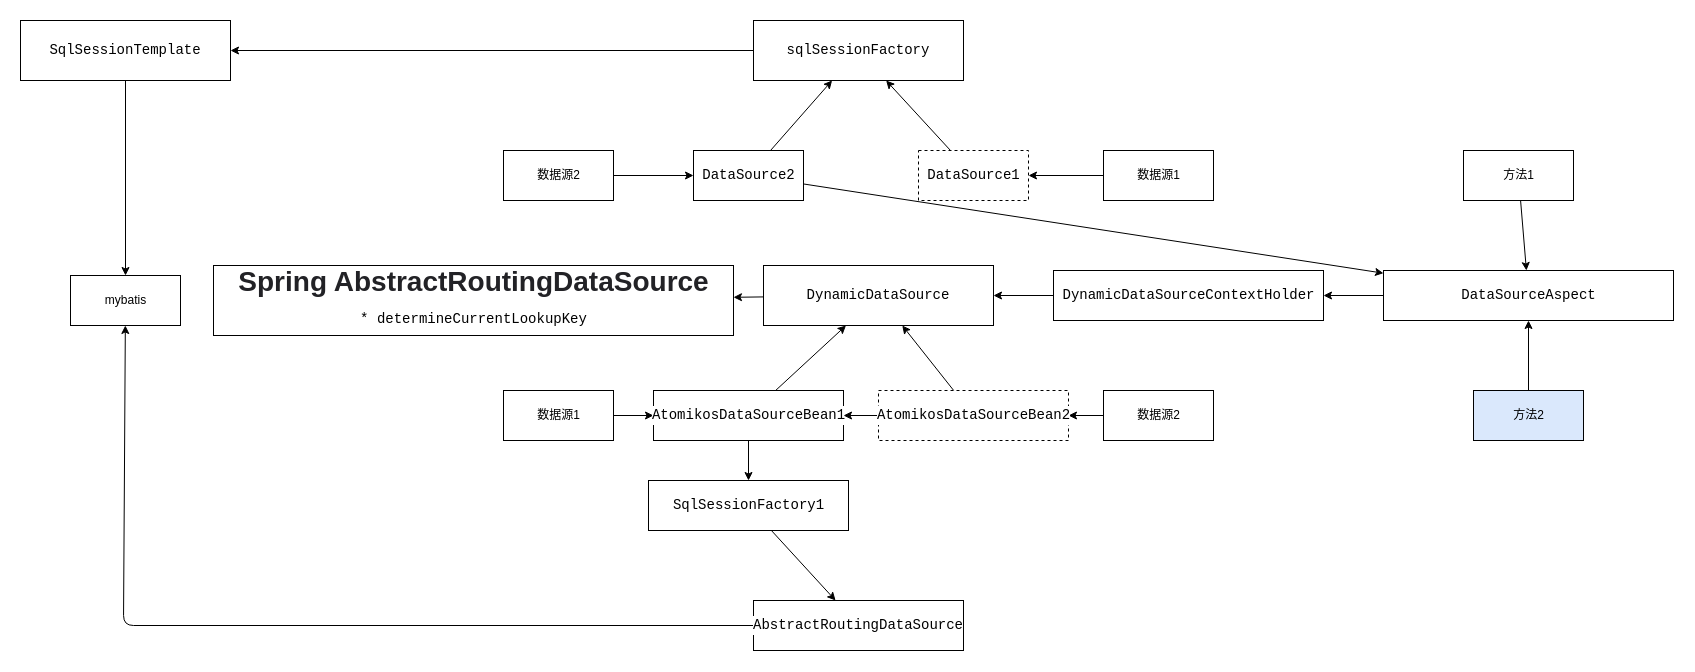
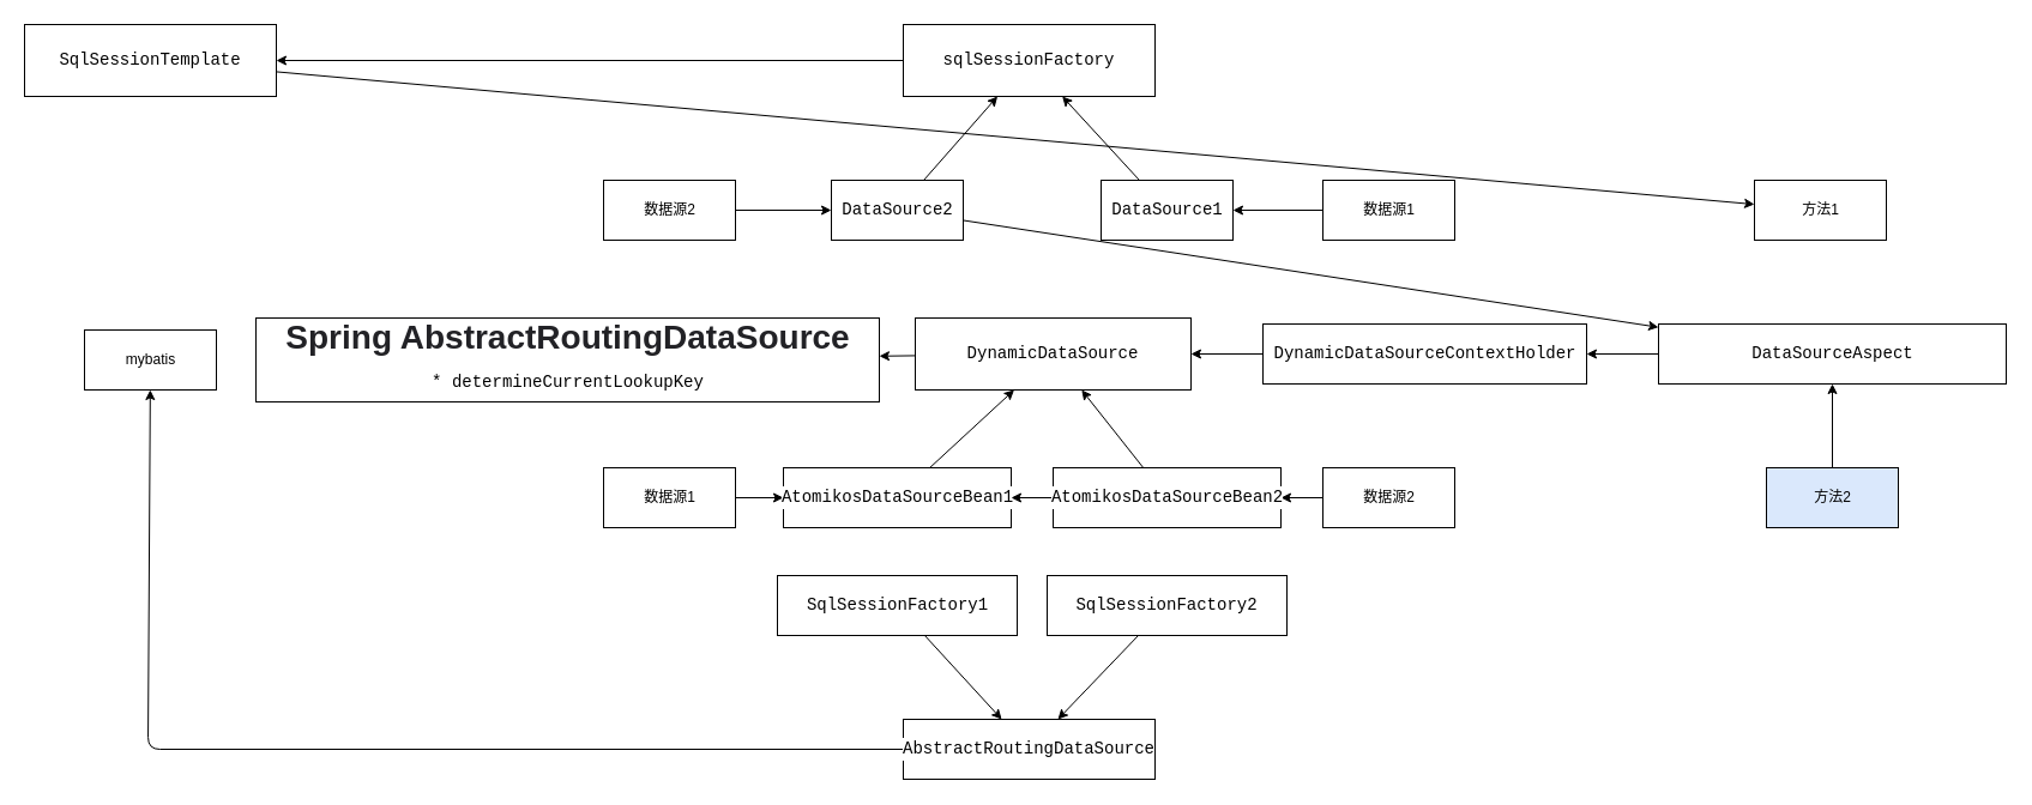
  <mxCell id="0" />
  <mxCell id="1" parent="0" />
  <mxCell id="2" value="" style="edgeStyle=none;html=1;" parent="1" source="3" target="7" edge="1"><mxGeometry relative="1" as="geometry" /></mxCell>
  <mxCell id="3" value="数据源1" style="html=1;" parent="1" vertex="1"><mxGeometry x="1103" y="150" width="110" height="50" as="geometry" /></mxCell>
  <mxCell id="4" value="" style="edgeStyle=none;html=1;" parent="1" source="5" target="10" edge="1"><mxGeometry relative="1" as="geometry" /></mxCell>
  <mxCell id="5" value="数据源2" style="html=1;" parent="1" vertex="1"><mxGeometry x="503" y="150" width="110" height="50" as="geometry" /></mxCell>
  <mxCell id="6" style="edgeStyle=none;html=1;" parent="1" source="7" target="33" edge="1"><mxGeometry relative="1" as="geometry" /></mxCell>
- <mxCell id="7" value="&lt;div style=&quot;background-color: rgb(255, 255, 255); font-family: Consolas, &amp;quot;Courier New&amp;quot;, monospace; font-size: 14px; line-height: 19px;&quot;&gt;DataSource1&lt;/div&gt;" style="html=1;dashed=1;" parent="1" vertex="1"><mxGeometry x="918" y="150" width="110" height="50" as="geometry" /></mxCell>
+ <mxCell id="7" value="&lt;div style=&quot;background-color: rgb(255, 255, 255); font-family: Consolas, &amp;quot;Courier New&amp;quot;, monospace; font-size: 14px; line-height: 19px;&quot;&gt;DataSource1&lt;/div&gt;" style="html=1;" parent="1" vertex="1"><mxGeometry x="918" y="150" width="110" height="50" as="geometry" /></mxCell>
  <mxCell id="8" style="edgeStyle=none;html=1;" parent="1" source="10" target="19" edge="1"><mxGeometry relative="1" as="geometry"><mxPoint x="1149.25" y="280" as="targetPoint" /></mxGeometry></mxCell>
  <mxCell id="9" style="edgeStyle=none;html=1;" parent="1" source="10" target="33" edge="1"><mxGeometry relative="1" as="geometry" /></mxCell>
  <mxCell id="10" value="&lt;div style=&quot;background-color: rgb(255, 255, 255); font-family: Consolas, &amp;quot;Courier New&amp;quot;, monospace; font-size: 14px; line-height: 19px;&quot;&gt;DataSource2&lt;/div&gt;" style="html=1;" parent="1" vertex="1"><mxGeometry x="693" y="150" width="110" height="50" as="geometry" /></mxCell>
  <mxCell id="11" value="" style="edgeStyle=none;html=1;" parent="1" source="12" target="31" edge="1"><mxGeometry relative="1" as="geometry"><mxPoint x="1229.25" y="280" as="targetPoint" /></mxGeometry></mxCell>
  <mxCell id="12" value="&lt;div style=&quot;background-color: rgb(255, 255, 255); font-family: Consolas, &amp;quot;Courier New&amp;quot;, monospace; font-size: 14px; line-height: 19px;&quot;&gt;&lt;div style=&quot;line-height: 19px;&quot;&gt;DynamicDataSourceContextHolder&lt;/div&gt;&lt;/div&gt;" style="html=1;" parent="1" vertex="1"><mxGeometry x="1053" y="270" width="270" height="50" as="geometry" /></mxCell>
  <mxCell id="13" value="&lt;div style=&quot;background-color: rgb(255, 255, 255); font-family: Consolas, &amp;quot;Courier New&amp;quot;, monospace; font-size: 14px; line-height: 19px;&quot;&gt;&lt;h1 style=&quot;box-sizing: border-box; outline: 0px; margin: 0px; padding: 0px; font-family: &amp;quot;PingFang SC&amp;quot;, &amp;quot;Microsoft YaHei&amp;quot;, SimHei, Arial, SimSun; font-size: 28px; overflow-wrap: break-word; color: rgb(34, 34, 38); word-break: break-all; font-variant-ligatures: common-ligatures; text-align: start;&quot; id=&quot;articleContentId&quot; class=&quot;title-article&quot;&gt;Spring AbstractRoutingDataSource&lt;br&gt;&lt;br&gt;&lt;/h1&gt;&lt;div&gt;* determineCurrentLookupKey&lt;/div&gt;&lt;/div&gt;" style="html=1;" parent="1" vertex="1"><mxGeometry x="213" y="265" width="520" height="70" as="geometry" /></mxCell>
- <mxCell id="14" value="" style="edgeStyle=none;html=1;" parent="1" source="15" target="19" edge="1"><mxGeometry relative="1" as="geometry" /></mxCell>
  <mxCell id="15" value="方法1" style="html=1;" parent="1" vertex="1"><mxGeometry x="1463" y="150" width="110" height="50" as="geometry" /></mxCell>
  <mxCell id="16" value="" style="edgeStyle=none;html=1;" parent="1" source="17" target="19" edge="1"><mxGeometry relative="1" as="geometry" /></mxCell>
  <mxCell id="17" value="方法2" style="html=1;fillColor=#dae8fc;" parent="1" vertex="1"><mxGeometry x="1473" y="390" width="110" height="50" as="geometry" /></mxCell>
  <mxCell id="18" value="" style="edgeStyle=none;html=1;" parent="1" source="19" target="12" edge="1"><mxGeometry relative="1" as="geometry" /></mxCell>
  <mxCell id="19" value="&lt;div style=&quot;background-color: rgb(255, 255, 255); font-family: Consolas, &amp;quot;Courier New&amp;quot;, monospace; font-size: 14px; line-height: 19px;&quot;&gt;DataSourceAspect&lt;/div&gt;" style="html=1;" parent="1" vertex="1"><mxGeometry x="1383" y="270" width="290" height="50" as="geometry" /></mxCell>
  <mxCell id="20" value="" style="edgeStyle=none;html=1;" parent="1" source="21" target="26" edge="1"><mxGeometry relative="1" as="geometry" /></mxCell>
  <mxCell id="21" value="数据源1" style="html=1;" parent="1" vertex="1"><mxGeometry x="503" y="390" width="110" height="50" as="geometry" /></mxCell>
  <mxCell id="22" value="" style="edgeStyle=none;html=1;" parent="1" source="23" target="29" edge="1"><mxGeometry relative="1" as="geometry" /></mxCell>
  <mxCell id="23" value="数据源2" style="html=1;" parent="1" vertex="1"><mxGeometry x="1103" y="390" width="110" height="50" as="geometry" /></mxCell>
  <mxCell id="24" style="edgeStyle=none;html=1;" parent="1" source="26" target="31" edge="1"><mxGeometry relative="1" as="geometry" /></mxCell>
- <mxCell id="25" style="edgeStyle=none;html=1;" parent="1" source="26" target="35" edge="1"><mxGeometry relative="1" as="geometry"><mxPoint x="833" y="600" as="targetPoint" /></mxGeometry></mxCell>
  <mxCell id="26" value="&lt;div style=&quot;background-color: rgb(255, 255, 255); font-family: Consolas, &amp;quot;Courier New&amp;quot;, monospace; font-size: 14px; line-height: 19px;&quot;&gt;&lt;div style=&quot;line-height: 19px;&quot;&gt;AtomikosDataSourceBean1&lt;/div&gt;&lt;/div&gt;" style="html=1;" parent="1" vertex="1"><mxGeometry x="653" y="390" width="190" height="50" as="geometry" /></mxCell>
  <mxCell id="27" style="edgeStyle=none;html=1;" parent="1" source="29" target="31" edge="1"><mxGeometry relative="1" as="geometry" /></mxCell>
  <mxCell id="28" style="edgeStyle=none;html=1;" parent="1" source="29" target="26" edge="1"><mxGeometry relative="1" as="geometry" /></mxCell>
- <mxCell id="29" value="&lt;div style=&quot;background-color: rgb(255, 255, 255); font-family: Consolas, &amp;quot;Courier New&amp;quot;, monospace; font-size: 14px; line-height: 19px;&quot;&gt;&lt;div style=&quot;line-height: 19px;&quot;&gt;AtomikosDataSourceBean2&lt;/div&gt;&lt;/div&gt;" style="html=1;dashed=1;" parent="1" vertex="1"><mxGeometry x="878" y="390" width="190" height="50" as="geometry" /></mxCell>
+ <mxCell id="29" value="&lt;div style=&quot;background-color: rgb(255, 255, 255); font-family: Consolas, &amp;quot;Courier New&amp;quot;, monospace; font-size: 14px; line-height: 19px;&quot;&gt;&lt;div style=&quot;line-height: 19px;&quot;&gt;AtomikosDataSourceBean2&lt;/div&gt;&lt;/div&gt;" style="html=1;" parent="1" vertex="1"><mxGeometry x="878" y="390" width="190" height="50" as="geometry" /></mxCell>
  <mxCell id="30" style="edgeStyle=none;html=1;" parent="1" source="31" target="13" edge="1"><mxGeometry relative="1" as="geometry" /></mxCell>
  <mxCell id="31" value="&lt;div style=&quot;background-color: rgb(255, 255, 255); font-family: Consolas, &amp;quot;Courier New&amp;quot;, monospace; font-size: 14px; line-height: 19px;&quot;&gt;DynamicDataSource&lt;/div&gt;" style="whiteSpace=wrap;html=1;" parent="1" vertex="1"><mxGeometry x="763" y="265" width="230" height="60" as="geometry" /></mxCell>
  <mxCell id="32" value="" style="edgeStyle=none;html=1;" parent="1" source="33" target="41" edge="1"><mxGeometry relative="1" as="geometry" /></mxCell>
  <mxCell id="33" value="&lt;div style=&quot;background-color: rgb(255, 255, 255); font-family: Consolas, &amp;quot;Courier New&amp;quot;, monospace; font-size: 14px; line-height: 19px;&quot;&gt;sqlSessionFactory&lt;/div&gt;" style="whiteSpace=wrap;html=1;" parent="1" vertex="1"><mxGeometry x="753" y="20" width="210" height="60" as="geometry" /></mxCell>
  <mxCell id="34" style="edgeStyle=none;html=1;" parent="1" source="35" target="39" edge="1"><mxGeometry relative="1" as="geometry" /></mxCell>
  <mxCell id="35" value="&lt;div style=&quot;background-color: rgb(255, 255, 255); font-family: Consolas, &amp;quot;Courier New&amp;quot;, monospace; font-size: 14px; line-height: 19px;&quot;&gt;SqlSessionFactory1&lt;/div&gt;" style="html=1;" parent="1" vertex="1"><mxGeometry x="648" y="480" width="200" height="50" as="geometry" /></mxCell>
+ <mxCell id="36" style="edgeStyle=none;html=1;" parent="1" source="37" target="39" edge="1"><mxGeometry relative="1" as="geometry" /></mxCell>
+ <mxCell id="37" value="&lt;div style=&quot;background-color: rgb(255, 255, 255); font-family: Consolas, &amp;quot;Courier New&amp;quot;, monospace; font-size: 14px; line-height: 19px;&quot;&gt;SqlSessionFactory2&lt;/div&gt;" style="whiteSpace=wrap;html=1;" parent="1" vertex="1"><mxGeometry x="873" y="480" width="200" height="50" as="geometry" /></mxCell>
  <mxCell id="38" style="edgeStyle=none;html=1;" parent="1" source="39" target="42" edge="1"><mxGeometry relative="1" as="geometry"><mxPoint x="-0.966" y="480" as="targetPoint" /><Array as="points"><mxPoint x="123" y="625" /></Array></mxGeometry></mxCell>
  <mxCell id="39" value="&lt;div style=&quot;background-color: rgb(255, 255, 255); font-family: Consolas, &amp;quot;Courier New&amp;quot;, monospace; font-size: 14px; line-height: 19px;&quot;&gt;AbstractRoutingDataSource&lt;/div&gt;" style="whiteSpace=wrap;html=1;" parent="1" vertex="1"><mxGeometry x="753" y="600" width="210" height="50" as="geometry" /></mxCell>
- <mxCell id="40" style="edgeStyle=none;html=1;" parent="1" source="41" target="42" edge="1"><mxGeometry relative="1" as="geometry" /></mxCell>
+ <mxCell id="40" style="edgeStyle=none;html=1;" parent="1" source="41" target="15" edge="1"><mxGeometry relative="1" as="geometry" /></mxCell>
  <mxCell id="41" value="&lt;div style=&quot;background-color: rgb(255, 255, 255); font-family: Consolas, &amp;quot;Courier New&amp;quot;, monospace; font-size: 14px; line-height: 19px;&quot;&gt;&lt;div style=&quot;line-height: 19px;&quot;&gt;SqlSessionTemplate&lt;/div&gt;&lt;/div&gt;" style="whiteSpace=wrap;html=1;" parent="1" vertex="1"><mxGeometry x="20" y="20" width="210" height="60" as="geometry" /></mxCell>
  <mxCell id="42" value="mybatis" style="html=1;" parent="1" vertex="1"><mxGeometry x="70" y="275" width="110" height="50" as="geometry" /></mxCell>
